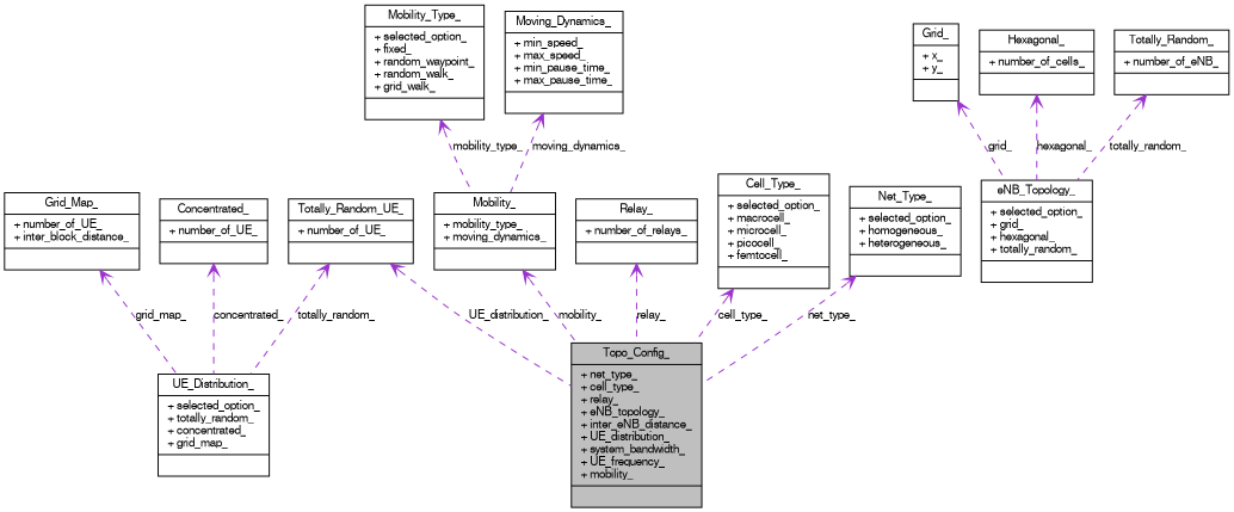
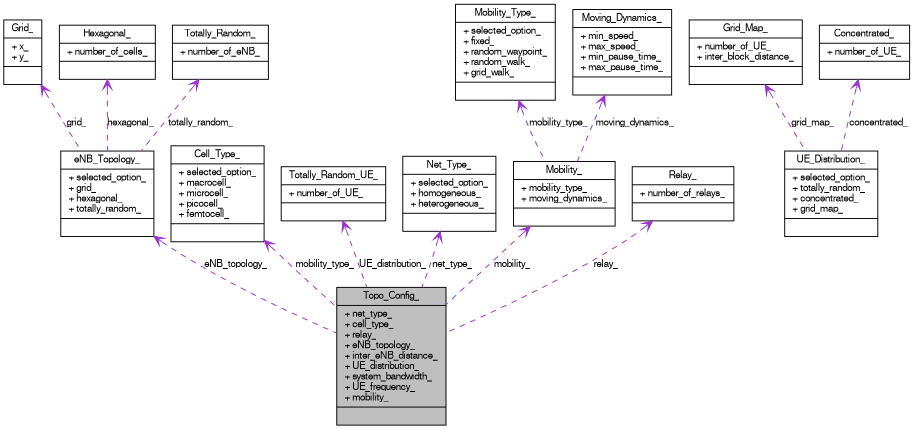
  digraph {
    node [color=black fillcolor=white fontname=FreeSans fontsize=10 shape=record style=filled]
    edge [arrowtail=open color=darkorchid3 dir=back fontname=FreeSans fontsize=10 labelfontname=FreeSans labelfontsize=10 style=dashed]
    n1 [fillcolor=grey75 fontcolor=black height=0.2 label="{Topo_Config_\n|+ net_type_\l+ cell_type_\l+ relay_\l+ eNB_topology_\l+ inter_eNB_distance_\l+ UE_distribution_\l+ system_bandwidth_\l+ UE_frequency_\l+ mobility_\l|}" width=0.4]
    n2 [height=0.2 label="{eNB_Topology_\n|+ selected_option_\l+ grid_\l+ hexagonal_\l+ totally_random_\l|}" width=0.4]
    n3 [height=0.2 label="{Grid_\n|+ x_\l+ y_\l|}" width=0.4]
    n4 [height=0.2 label="{Hexagonal_\n|+ number_of_cells_\l|}" width=0.4]
    n5 [height=0.2 label="{Totally_Random_\n|+ number_of_eNB_\l|}" width=0.4]
    n6 [height=0.2 label="{Cell_Type_\n|+ selected_option_\l+ macrocell_\l+ microcell_\l+ picocell_\l+ femtocell_\l|}" width=0.4]
    n7 [height=0.2 label="{UE_Distribution_\n|+ selected_option_\l+ totally_random_\l+ concentrated_\l+ grid_map_\l|}" width=0.4]
    n8 [height=0.2 label="{Grid_Map_\n|+ number_of_UE_\l+ inter_block_distance_\l|}" width=0.4]
    n9 [height=0.2 label="{Concentrated_\n|+ number_of_UE_\l|}" width=0.4]
    n10 [height=0.2 label="{Totally_Random_UE_\n|+ number_of_UE_\l|}" width=0.4]
    n11 [height=0.2 label="{Net_Type_\n|+ selected_option_\l+ homogeneous_\l+ heterogeneous_\l|}" width=0.4]
    n12 [height=0.2 label="{Mobility_\n|+ mobility_type_\l+ moving_dynamics_\l|}" width=0.4]
    n13 [height=0.2 label="{Mobility_Type_\n|+ selected_option_\l+ fixed_\l+ random_waypoint_\l+ random_walk_\l+ grid_walk_\l|}" width=0.4]
    n14 [height=0.2 label="{Moving_Dynamics_\n|+ min_speed_\l+ max_speed_\l+ min_pause_time_\l+ max_pause_time_\l|}" width=0.4]
    n15 [height=0.2 label="{Relay_\n|+ number_of_relays_\l|}" width=0.4]
+   n2 -> n1 [label=eNB_topology_]
    n3 -> n2 [label=grid_]
    n4 -> n2 [label=hexagonal_]
    n5 -> n2 [label=totally_random_]
-   n6 -> n1 [label=cell_type_]
+   n6 -> n1 [label=mobility_type_]
    n8 -> n7 [label=grid_map_]
    n9 -> n7 [label=concentrated_]
    n10 -> n1 [label=UE_distribution_]
-   n10 -> n7 [label=totally_random_]
    n11 -> n1 [label=net_type_]
    n12 -> n1 [label=mobility_]
    n13 -> n12 [label=mobility_type_]
    n14 -> n12 [label=moving_dynamics_]
    n15 -> n1 [label=relay_]
  }
